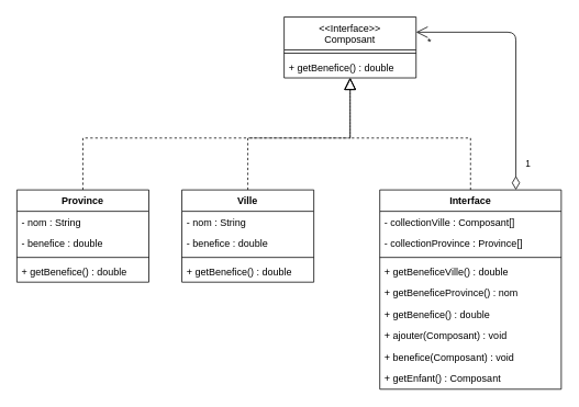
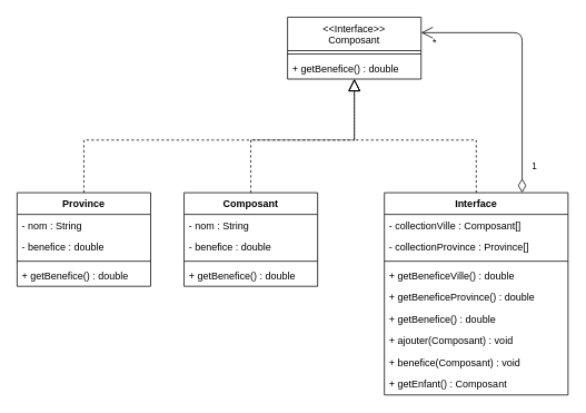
  <mxCell id="0" />
  <mxCell id="1" parent="0" />
  <mxCell id="2" value="&lt;&lt;Interface&gt;&gt;&#10;Composant" style="swimlane;fontStyle=0;align=center;verticalAlign=top;childLayout=stackLayout;horizontal=1;startSize=40;horizontalStack=0;resizeParent=1;resizeParentMax=0;resizeLast=0;collapsible=1;marginBottom=0;" vertex="1" parent="1"><mxGeometry x="344" y="20" width="160" height="74" as="geometry"><mxRectangle x="334" y="160" width="50" height="40" as="alternateBounds" /></mxGeometry></mxCell>
  <mxCell id="3" value="" style="line;strokeWidth=1;fillColor=none;align=left;verticalAlign=middle;spacingTop=-1;spacingLeft=3;spacingRight=3;rotatable=0;labelPosition=right;points=[];portConstraint=eastwest;" vertex="1" parent="2"><mxGeometry y="40" width="160" height="8" as="geometry" /></mxCell>
  <mxCell id="4" value="+ getBenefice() : double" style="text;strokeColor=none;fillColor=none;align=left;verticalAlign=top;spacingLeft=4;spacingRight=4;overflow=hidden;rotatable=0;points=[[0,0.5],[1,0.5]];portConstraint=eastwest;" vertex="1" parent="2"><mxGeometry y="48" width="160" height="26" as="geometry" /></mxCell>
  <mxCell id="5" style="edgeStyle=orthogonalEdgeStyle;rounded=0;orthogonalLoop=1;jettySize=auto;html=1;exitX=0.5;exitY=0;exitDx=0;exitDy=0;dashed=1;endArrow=block;endFill=0;endSize=12;strokeWidth=1;" edge="1" parent="1" source="6" target="2"><mxGeometry relative="1" as="geometry" /></mxCell>
  <mxCell id="6" value="Interface" style="swimlane;fontStyle=1;align=center;verticalAlign=top;childLayout=stackLayout;horizontal=1;startSize=26;horizontalStack=0;resizeParent=1;resizeParentMax=0;resizeLast=0;collapsible=1;marginBottom=0;" vertex="1" parent="1"><mxGeometry x="460" y="230" width="220" height="242" as="geometry" /></mxCell>
  <mxCell id="7" value="- collectionVille : Composant[]" style="text;strokeColor=none;fillColor=none;align=left;verticalAlign=top;spacingLeft=4;spacingRight=4;overflow=hidden;rotatable=0;points=[[0,0.5],[1,0.5]];portConstraint=eastwest;" vertex="1" parent="6"><mxGeometry y="26" width="220" height="26" as="geometry" /></mxCell>
  <mxCell id="8" value="- collectionProvince : Province[]" style="text;strokeColor=none;fillColor=none;align=left;verticalAlign=top;spacingLeft=4;spacingRight=4;overflow=hidden;rotatable=0;points=[[0,0.5],[1,0.5]];portConstraint=eastwest;" vertex="1" parent="6"><mxGeometry y="52" width="220" height="26" as="geometry" /></mxCell>
  <mxCell id="9" value="" style="line;strokeWidth=1;fillColor=none;align=left;verticalAlign=middle;spacingTop=-1;spacingLeft=3;spacingRight=3;rotatable=0;labelPosition=right;points=[];portConstraint=eastwest;" vertex="1" parent="6"><mxGeometry y="78" width="220" height="8" as="geometry" /></mxCell>
  <mxCell id="10" value="+ getBeneficeVille() : double" style="text;strokeColor=none;fillColor=none;align=left;verticalAlign=top;spacingLeft=4;spacingRight=4;overflow=hidden;rotatable=0;points=[[0,0.5],[1,0.5]];portConstraint=eastwest;" vertex="1" parent="6"><mxGeometry y="86" width="220" height="26" as="geometry" /></mxCell>
- <mxCell id="11" value="+ getBeneficeProvince() : nom" style="text;strokeColor=none;fillColor=none;align=left;verticalAlign=top;spacingLeft=4;spacingRight=4;overflow=hidden;rotatable=0;points=[[0,0.5],[1,0.5]];portConstraint=eastwest;" vertex="1" parent="6"><mxGeometry y="112" width="220" height="26" as="geometry" /></mxCell>
+ <mxCell id="11" value="+ getBeneficeProvince() : double" style="text;strokeColor=none;fillColor=none;align=left;verticalAlign=top;spacingLeft=4;spacingRight=4;overflow=hidden;rotatable=0;points=[[0,0.5],[1,0.5]];portConstraint=eastwest;" vertex="1" parent="6"><mxGeometry y="112" width="220" height="26" as="geometry" /></mxCell>
  <mxCell id="12" value="+ getBenefice() : double" style="text;strokeColor=none;fillColor=none;align=left;verticalAlign=top;spacingLeft=4;spacingRight=4;overflow=hidden;rotatable=0;points=[[0,0.5],[1,0.5]];portConstraint=eastwest;" vertex="1" parent="6"><mxGeometry y="138" width="220" height="26" as="geometry" /></mxCell>
  <mxCell id="13" value="+ ajouter(Composant) : void" style="text;strokeColor=none;fillColor=none;align=left;verticalAlign=top;spacingLeft=4;spacingRight=4;overflow=hidden;rotatable=0;points=[[0,0.5],[1,0.5]];portConstraint=eastwest;" vertex="1" parent="6"><mxGeometry y="164" width="220" height="26" as="geometry" /></mxCell>
  <mxCell id="14" value="+ benefice(Composant) : void" style="text;strokeColor=none;fillColor=none;align=left;verticalAlign=top;spacingLeft=4;spacingRight=4;overflow=hidden;rotatable=0;points=[[0,0.5],[1,0.5]];portConstraint=eastwest;" vertex="1" parent="6"><mxGeometry y="190" width="220" height="26" as="geometry" /></mxCell>
  <mxCell id="15" value="+ getEnfant() : Composant" style="text;strokeColor=none;fillColor=none;align=left;verticalAlign=top;spacingLeft=4;spacingRight=4;overflow=hidden;rotatable=0;points=[[0,0.5],[1,0.5]];portConstraint=eastwest;" vertex="1" parent="6"><mxGeometry y="216" width="220" height="26" as="geometry" /></mxCell>
  <mxCell id="16" value="1" style="endArrow=open;html=1;endSize=12;startArrow=diamondThin;startSize=14;startFill=0;edgeStyle=orthogonalEdgeStyle;align=left;verticalAlign=bottom;exitX=0.75;exitY=0;exitDx=0;exitDy=0;entryX=1;entryY=0.25;entryDx=0;entryDy=0;" edge="1" parent="1" source="6" target="2"><mxGeometry x="-0.852" y="-10" relative="1" as="geometry"><mxPoint x="580" y="40" as="sourcePoint" /><mxPoint x="740" y="40" as="targetPoint" /><mxPoint as="offset" /></mxGeometry></mxCell>
  <mxCell id="17" value="*" style="text;html=1;align=center;verticalAlign=middle;resizable=0;points=[];autosize=1;" vertex="1" parent="1"><mxGeometry x="510" y="40" width="20" height="20" as="geometry" /></mxCell>
  <mxCell id="18" style="edgeStyle=orthogonalEdgeStyle;rounded=0;orthogonalLoop=1;jettySize=auto;html=1;exitX=0.5;exitY=0;exitDx=0;exitDy=0;dashed=1;endArrow=block;endFill=0;strokeWidth=1;endSize=12;" edge="1" parent="1" source="19" target="2"><mxGeometry relative="1" as="geometry" /></mxCell>
- <mxCell id="19" value="Ville" style="swimlane;fontStyle=1;align=center;verticalAlign=top;childLayout=stackLayout;horizontal=1;startSize=26;horizontalStack=0;resizeParent=1;resizeParentMax=0;resizeLast=0;collapsible=1;marginBottom=0;" vertex="1" parent="1"><mxGeometry x="220" y="230" width="160" height="112" as="geometry" /></mxCell>
+ <mxCell id="19" value="Composant" style="swimlane;fontStyle=1;align=center;verticalAlign=top;childLayout=stackLayout;horizontal=1;startSize=26;horizontalStack=0;resizeParent=1;resizeParentMax=0;resizeLast=0;collapsible=1;marginBottom=0;" vertex="1" parent="1"><mxGeometry x="220" y="230" width="160" height="112" as="geometry" /></mxCell>
  <mxCell id="20" value="- nom : String" style="text;strokeColor=none;fillColor=none;align=left;verticalAlign=top;spacingLeft=4;spacingRight=4;overflow=hidden;rotatable=0;points=[[0,0.5],[1,0.5]];portConstraint=eastwest;" vertex="1" parent="19"><mxGeometry y="26" width="160" height="26" as="geometry" /></mxCell>
  <mxCell id="21" value="- benefice : double" style="text;strokeColor=none;fillColor=none;align=left;verticalAlign=top;spacingLeft=4;spacingRight=4;overflow=hidden;rotatable=0;points=[[0,0.5],[1,0.5]];portConstraint=eastwest;" vertex="1" parent="19"><mxGeometry y="52" width="160" height="26" as="geometry" /></mxCell>
  <mxCell id="22" value="" style="line;strokeWidth=1;fillColor=none;align=left;verticalAlign=middle;spacingTop=-1;spacingLeft=3;spacingRight=3;rotatable=0;labelPosition=right;points=[];portConstraint=eastwest;" vertex="1" parent="19"><mxGeometry y="78" width="160" height="8" as="geometry" /></mxCell>
  <mxCell id="23" value="+ getBenefice() : double" style="text;strokeColor=none;fillColor=none;align=left;verticalAlign=top;spacingLeft=4;spacingRight=4;overflow=hidden;rotatable=0;points=[[0,0.5],[1,0.5]];portConstraint=eastwest;" vertex="1" parent="19"><mxGeometry y="86" width="160" height="26" as="geometry" /></mxCell>
  <mxCell id="24" style="edgeStyle=orthogonalEdgeStyle;rounded=0;orthogonalLoop=1;jettySize=auto;html=1;exitX=0.5;exitY=0;exitDx=0;exitDy=0;dashed=1;endArrow=block;endFill=0;endSize=12;strokeWidth=1;" edge="1" parent="1" source="25" target="2"><mxGeometry relative="1" as="geometry" /></mxCell>
  <mxCell id="25" value="Province" style="swimlane;fontStyle=1;align=center;verticalAlign=top;childLayout=stackLayout;horizontal=1;startSize=26;horizontalStack=0;resizeParent=1;resizeParentMax=0;resizeLast=0;collapsible=1;marginBottom=0;" vertex="1" parent="1"><mxGeometry x="20" y="230" width="160" height="112" as="geometry" /></mxCell>
  <mxCell id="26" value="- nom : String" style="text;strokeColor=none;fillColor=none;align=left;verticalAlign=top;spacingLeft=4;spacingRight=4;overflow=hidden;rotatable=0;points=[[0,0.5],[1,0.5]];portConstraint=eastwest;" vertex="1" parent="25"><mxGeometry y="26" width="160" height="26" as="geometry" /></mxCell>
  <mxCell id="27" value="- benefice : double" style="text;strokeColor=none;fillColor=none;align=left;verticalAlign=top;spacingLeft=4;spacingRight=4;overflow=hidden;rotatable=0;points=[[0,0.5],[1,0.5]];portConstraint=eastwest;" vertex="1" parent="25"><mxGeometry y="52" width="160" height="26" as="geometry" /></mxCell>
  <mxCell id="28" value="" style="line;strokeWidth=1;fillColor=none;align=left;verticalAlign=middle;spacingTop=-1;spacingLeft=3;spacingRight=3;rotatable=0;labelPosition=right;points=[];portConstraint=eastwest;" vertex="1" parent="25"><mxGeometry y="78" width="160" height="8" as="geometry" /></mxCell>
  <mxCell id="29" value="+ getBenefice() : double" style="text;strokeColor=none;fillColor=none;align=left;verticalAlign=top;spacingLeft=4;spacingRight=4;overflow=hidden;rotatable=0;points=[[0,0.5],[1,0.5]];portConstraint=eastwest;" vertex="1" parent="25"><mxGeometry y="86" width="160" height="26" as="geometry" /></mxCell>
